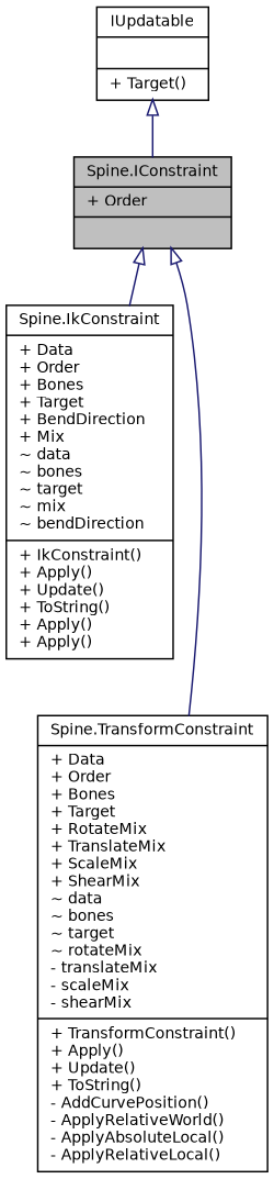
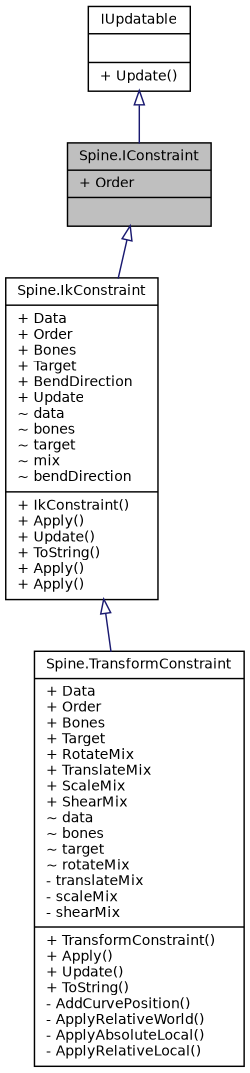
  digraph {
    node [color=black fillcolor=white fontname=Helvetica fontsize=10 shape=record style=filled]
    edge [arrowtail=onormal color=midnightblue dir=back fontname=Helvetica fontsize=10 labelfontname=Helvetica labelfontsize=10 style=solid]
    n1 [fillcolor=grey75 fontcolor=black height=0.2 label="{Spine.IConstraint\n|+ Order\l|}" width=0.4]
-   n2 [height=0.2 label="{Spine.IkConstraint\n|+ Data\l+ Order\l+ Bones\l+ Target\l+ BendDirection\l+ Mix\l~ data\l~ bones\l~ target\l~ mix\l~ bendDirection\l|+ IkConstraint()\l+ Apply()\l+ Update()\l+ ToString()\l+ Apply()\l+ Apply()\l}" width=0.4]
+   n2 [height=0.2 label="{Spine.IkConstraint\n|+ Data\l+ Order\l+ Bones\l+ Target\l+ BendDirection\l+ Update\l~ data\l~ bones\l~ target\l~ mix\l~ bendDirection\l|+ IkConstraint()\l+ Apply()\l+ Update()\l+ ToString()\l+ Apply()\l+ Apply()\l}" width=0.4]
    n3 [height=0.2 label="{Spine.TransformConstraint\n|+ Data\l+ Order\l+ Bones\l+ Target\l+ RotateMix\l+ TranslateMix\l+ ScaleMix\l+ ShearMix\l~ data\l~ bones\l~ target\l~ rotateMix\l- translateMix\l- scaleMix\l- shearMix\l|+ TransformConstraint()\l+ Apply()\l+ Update()\l+ ToString()\l- AddCurvePosition()\l- ApplyRelativeWorld()\l- ApplyAbsoluteLocal()\l- ApplyRelativeLocal()\l}" width=0.4]
-   n4 [height=0.2 label="{IUpdatable\n||+ Target()\l}" width=0.4]
+   n4 [height=0.2 label="{IUpdatable\n||+ Update()\l}" width=0.4]
    n1 -> n2
-   n1 -> n3
+   n2 -> n3
    n4 -> n1
  }
